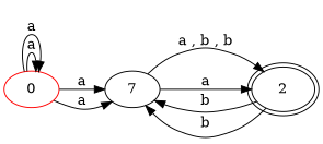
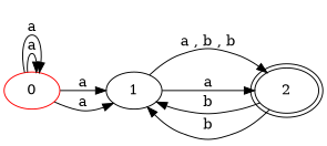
  digraph {
    rankdir=LR
    n1 [color=red label=0]
-   n2 [label=7]
+   n2 [label=1]
    n3 [label=2 peripheries=2]
    n1 -> n1 [label=a]
    n1 -> n1 [label=a]
    n1 -> n2 [label=a]
    n1 -> n2 [label=a]
    n2 -> n3 [label="a , b , b"]
    n2 -> n3 [label=a]
    n3 -> n2 [label=b]
    n3 -> n2 [label=b]
  }
